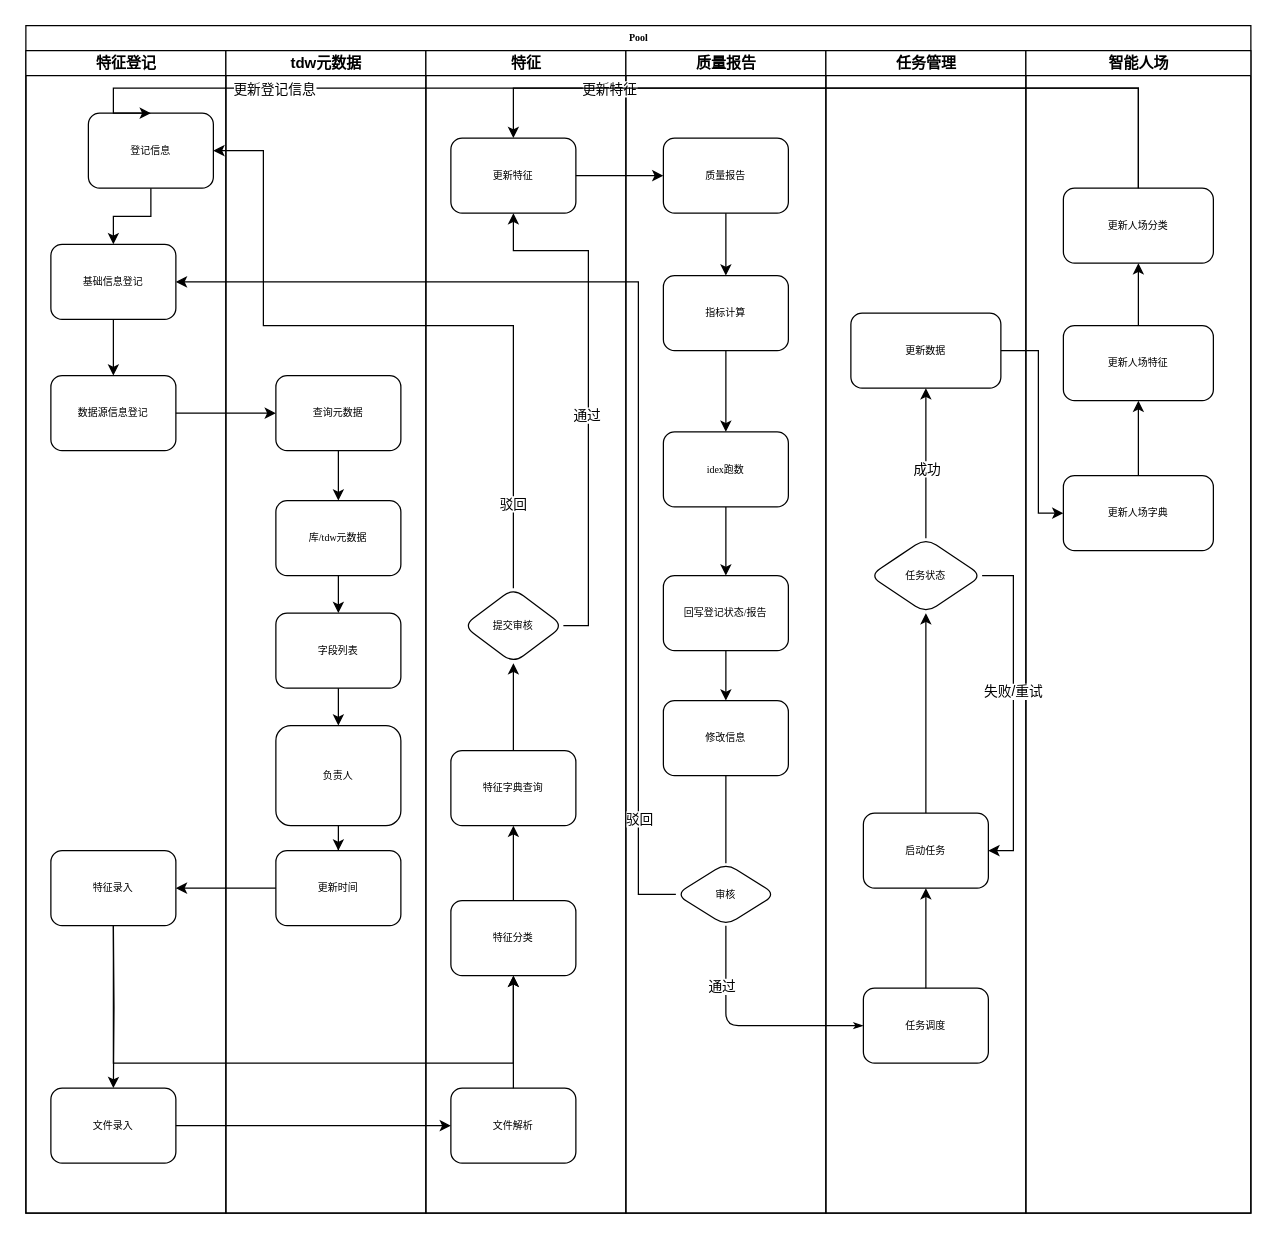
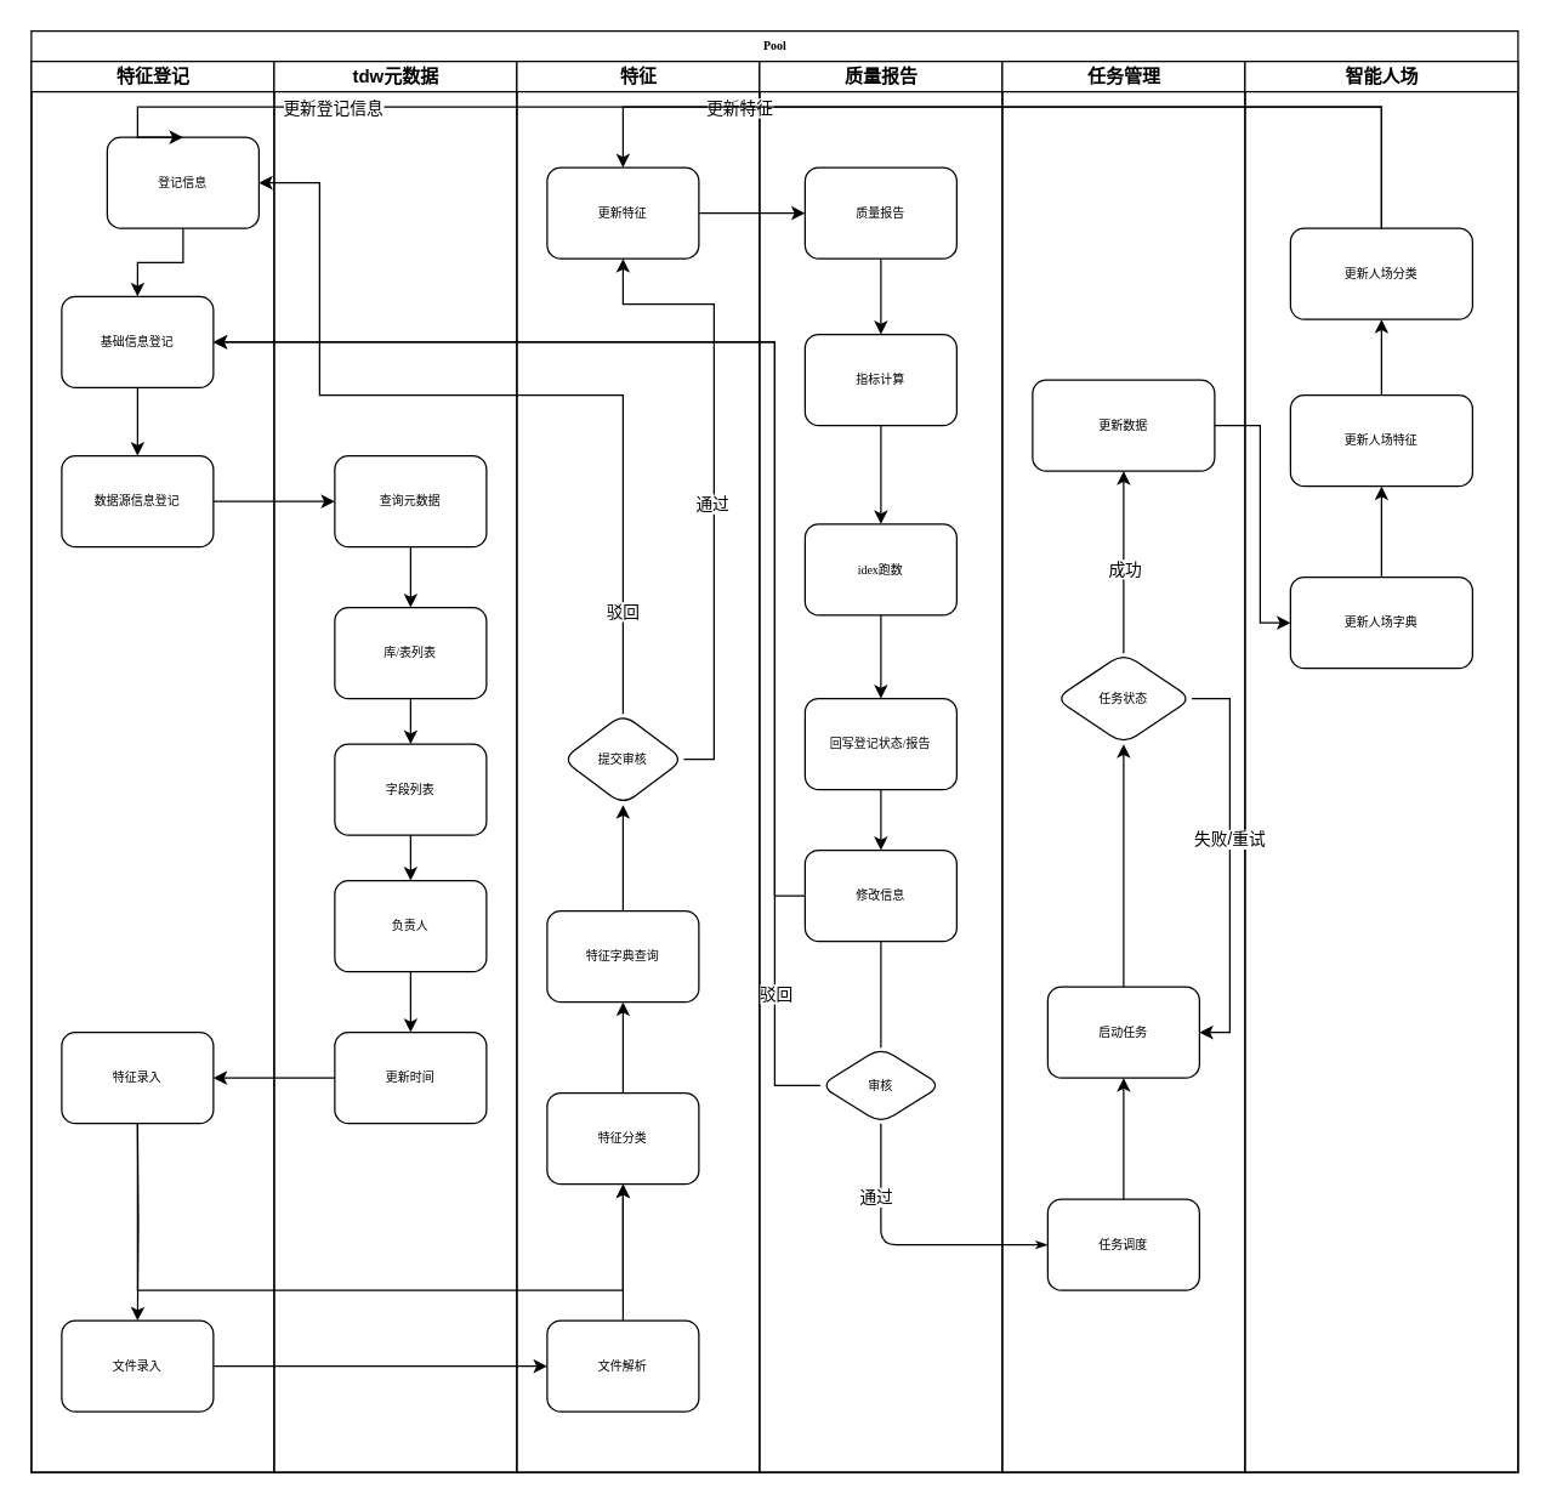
  <mxCell id="0" />
  <mxCell id="1" parent="0" />
  <mxCell id="2" value="Pool" style="swimlane;html=1;childLayout=stackLayout;startSize=20;rounded=0;shadow=0;labelBackgroundColor=none;strokeWidth=1;fontFamily=Verdana;fontSize=8;align=center;" parent="1" vertex="1"><mxGeometry x="20" y="20" width="980" height="950" as="geometry" /></mxCell>
  <mxCell id="3" value="特征登记" style="swimlane;html=1;startSize=20;" parent="2" vertex="1"><mxGeometry y="20" width="160" height="930" as="geometry" /></mxCell>
  <mxCell id="4" value="登记信息" style="rounded=1;whiteSpace=wrap;html=1;shadow=0;labelBackgroundColor=none;strokeWidth=1;fontFamily=Verdana;fontSize=8;align=center;" parent="3" vertex="1"><mxGeometry x="50" y="50" width="100" height="60" as="geometry" /></mxCell>
  <mxCell id="5" value="基础信息登记" style="rounded=1;whiteSpace=wrap;html=1;shadow=0;labelBackgroundColor=none;strokeWidth=1;fontFamily=Verdana;fontSize=8;align=center;" parent="3" vertex="1"><mxGeometry x="20" y="155" width="100" height="60" as="geometry" /></mxCell>
  <mxCell id="6" value="数据源信息登记" style="rounded=1;whiteSpace=wrap;html=1;shadow=0;labelBackgroundColor=none;strokeWidth=1;fontFamily=Verdana;fontSize=8;align=center;" parent="3" vertex="1"><mxGeometry x="20" y="260" width="100" height="60" as="geometry" /></mxCell>
  <mxCell id="7" value="" style="edgeStyle=orthogonalEdgeStyle;rounded=0;orthogonalLoop=1;jettySize=auto;html=1;" parent="3" source="5" target="6" edge="1"><mxGeometry relative="1" as="geometry" /></mxCell>
  <mxCell id="8" value="" style="edgeStyle=orthogonalEdgeStyle;rounded=0;orthogonalLoop=1;jettySize=auto;html=1;entryX=0.5;entryY=0;entryDx=0;entryDy=0;" parent="3" source="4" target="5" edge="1"><mxGeometry relative="1" as="geometry"><mxPoint x="70" y="160" as="targetPoint" /></mxGeometry></mxCell>
  <mxCell id="9" value="特征录入" style="rounded=1;whiteSpace=wrap;html=1;shadow=0;labelBackgroundColor=none;strokeWidth=1;fontFamily=Verdana;fontSize=8;align=center;" parent="3" vertex="1"><mxGeometry x="20" y="640" width="100" height="60" as="geometry" /></mxCell>
  <mxCell id="10" value="文件录入" style="rounded=1;whiteSpace=wrap;html=1;shadow=0;labelBackgroundColor=none;strokeWidth=1;fontFamily=Verdana;fontSize=8;align=center;" parent="3" vertex="1"><mxGeometry x="20" y="830" width="100" height="60" as="geometry" /></mxCell>
  <mxCell id="11" value="tdw元数据" style="swimlane;html=1;startSize=20;" parent="2" vertex="1"><mxGeometry x="160" y="20" width="160" height="930" as="geometry" /></mxCell>
  <mxCell id="12" value="查询元数据" style="rounded=1;whiteSpace=wrap;html=1;shadow=0;labelBackgroundColor=none;strokeWidth=1;fontFamily=Verdana;fontSize=8;align=center;" parent="11" vertex="1"><mxGeometry x="40" y="260" width="100" height="60" as="geometry" /></mxCell>
- <mxCell id="13" value="库/tdw元数据" style="rounded=1;whiteSpace=wrap;html=1;shadow=0;labelBackgroundColor=none;strokeWidth=1;fontFamily=Verdana;fontSize=8;align=center;" parent="11" vertex="1"><mxGeometry x="40" y="360" width="100" height="60" as="geometry" /></mxCell>
+ <mxCell id="13" value="库/表列表" style="rounded=1;whiteSpace=wrap;html=1;shadow=0;labelBackgroundColor=none;strokeWidth=1;fontFamily=Verdana;fontSize=8;align=center;" parent="11" vertex="1"><mxGeometry x="40" y="360" width="100" height="60" as="geometry" /></mxCell>
  <mxCell id="14" value="" style="edgeStyle=orthogonalEdgeStyle;rounded=0;orthogonalLoop=1;jettySize=auto;html=1;" parent="11" source="12" target="13" edge="1"><mxGeometry relative="1" as="geometry" /></mxCell>
  <mxCell id="15" value="字段列表" style="rounded=1;whiteSpace=wrap;html=1;shadow=0;labelBackgroundColor=none;strokeWidth=1;fontFamily=Verdana;fontSize=8;align=center;" parent="11" vertex="1"><mxGeometry x="40" y="450" width="100" height="60" as="geometry" /></mxCell>
  <mxCell id="16" value="" style="edgeStyle=orthogonalEdgeStyle;rounded=0;orthogonalLoop=1;jettySize=auto;html=1;" parent="11" source="13" target="15" edge="1"><mxGeometry relative="1" as="geometry" /></mxCell>
- <mxCell id="17" value="负责人" style="rounded=1;whiteSpace=wrap;html=1;shadow=0;labelBackgroundColor=none;strokeWidth=1;fontFamily=Verdana;fontSize=8;align=center;" parent="11" vertex="1"><mxGeometry x="40" y="540" width="100" height="80" as="geometry" /></mxCell>
+ <mxCell id="17" value="负责人" style="rounded=1;whiteSpace=wrap;html=1;shadow=0;labelBackgroundColor=none;strokeWidth=1;fontFamily=Verdana;fontSize=8;align=center;" parent="11" vertex="1"><mxGeometry x="40" y="540" width="100" height="60" as="geometry" /></mxCell>
  <mxCell id="18" value="" style="edgeStyle=orthogonalEdgeStyle;rounded=0;orthogonalLoop=1;jettySize=auto;html=1;" parent="11" source="15" target="17" edge="1"><mxGeometry relative="1" as="geometry" /></mxCell>
  <mxCell id="19" value="更新时间" style="rounded=1;whiteSpace=wrap;html=1;shadow=0;labelBackgroundColor=none;strokeWidth=1;fontFamily=Verdana;fontSize=8;align=center;" parent="11" vertex="1"><mxGeometry x="40" y="640" width="100" height="60" as="geometry" /></mxCell>
  <mxCell id="20" value="" style="edgeStyle=orthogonalEdgeStyle;rounded=0;orthogonalLoop=1;jettySize=auto;html=1;" parent="11" source="17" target="19" edge="1"><mxGeometry relative="1" as="geometry" /></mxCell>
  <mxCell id="21" value="特征" style="swimlane;html=1;startSize=20;" parent="2" vertex="1"><mxGeometry x="320" y="20" width="160" height="930" as="geometry" /></mxCell>
  <mxCell id="22" value="特征分类" style="rounded=1;whiteSpace=wrap;html=1;shadow=0;labelBackgroundColor=none;strokeWidth=1;fontFamily=Verdana;fontSize=8;align=center;" parent="21" vertex="1"><mxGeometry x="20" y="680" width="100" height="60" as="geometry" /></mxCell>
  <mxCell id="23" value="特征字典查询" style="rounded=1;whiteSpace=wrap;html=1;shadow=0;labelBackgroundColor=none;strokeWidth=1;fontFamily=Verdana;fontSize=8;align=center;" parent="21" vertex="1"><mxGeometry x="20" y="560" width="100" height="60" as="geometry" /></mxCell>
  <mxCell id="24" value="" style="edgeStyle=orthogonalEdgeStyle;rounded=0;orthogonalLoop=1;jettySize=auto;html=1;" parent="21" source="22" target="23" edge="1"><mxGeometry relative="1" as="geometry" /></mxCell>
  <mxCell id="25" value="文件解析" style="rounded=1;whiteSpace=wrap;html=1;shadow=0;labelBackgroundColor=none;strokeWidth=1;fontFamily=Verdana;fontSize=8;align=center;" parent="21" vertex="1"><mxGeometry x="20" y="830" width="100" height="60" as="geometry" /></mxCell>
  <mxCell id="26" value="" style="edgeStyle=orthogonalEdgeStyle;rounded=0;orthogonalLoop=1;jettySize=auto;html=1;exitX=0.5;exitY=0;exitDx=0;exitDy=0;entryX=0.5;entryY=1;entryDx=0;entryDy=0;" parent="21" source="25" target="22" edge="1"><mxGeometry relative="1" as="geometry"><mxPoint x="-240" y="710" as="sourcePoint" /><mxPoint x="80" y="780" as="targetPoint" /><Array as="points"><mxPoint x="70" y="790" /><mxPoint x="70" y="790" /></Array></mxGeometry></mxCell>
  <mxCell id="27" value="更新特征" style="rounded=1;whiteSpace=wrap;html=1;shadow=0;labelBackgroundColor=none;strokeWidth=1;fontFamily=Verdana;fontSize=8;align=center;" parent="21" vertex="1"><mxGeometry x="20" y="70" width="100" height="60" as="geometry" /></mxCell>
  <mxCell id="28" value="质量报告" style="swimlane;html=1;startSize=20;" parent="2" vertex="1"><mxGeometry x="480" y="20" width="160" height="930" as="geometry" /></mxCell>
  <mxCell id="29" value="质量报告" style="rounded=1;whiteSpace=wrap;html=1;shadow=0;labelBackgroundColor=none;strokeWidth=1;fontFamily=Verdana;fontSize=8;align=center;" parent="28" vertex="1"><mxGeometry x="30" y="70" width="100" height="60" as="geometry" /></mxCell>
  <mxCell id="30" value="指标计算" style="rounded=1;whiteSpace=wrap;html=1;shadow=0;labelBackgroundColor=none;strokeWidth=1;fontFamily=Verdana;fontSize=8;align=center;" parent="28" vertex="1"><mxGeometry x="30" y="180" width="100" height="60" as="geometry" /></mxCell>
  <mxCell id="31" value="" style="edgeStyle=orthogonalEdgeStyle;rounded=0;orthogonalLoop=1;jettySize=auto;html=1;" parent="28" source="29" target="30" edge="1"><mxGeometry relative="1" as="geometry" /></mxCell>
  <mxCell id="32" value="idex跑数" style="rounded=1;whiteSpace=wrap;html=1;shadow=0;labelBackgroundColor=none;strokeWidth=1;fontFamily=Verdana;fontSize=8;align=center;" parent="28" vertex="1"><mxGeometry x="30" y="305" width="100" height="60" as="geometry" /></mxCell>
  <mxCell id="33" value="" style="edgeStyle=orthogonalEdgeStyle;rounded=0;orthogonalLoop=1;jettySize=auto;html=1;" parent="28" source="30" target="32" edge="1"><mxGeometry relative="1" as="geometry" /></mxCell>
  <mxCell id="34" value="回写登记状态/报告" style="rounded=1;whiteSpace=wrap;html=1;shadow=0;labelBackgroundColor=none;strokeWidth=1;fontFamily=Verdana;fontSize=8;align=center;" parent="28" vertex="1"><mxGeometry x="30" y="420" width="100" height="60" as="geometry" /></mxCell>
  <mxCell id="35" value="" style="edgeStyle=orthogonalEdgeStyle;rounded=0;orthogonalLoop=1;jettySize=auto;html=1;" parent="28" source="32" target="34" edge="1"><mxGeometry relative="1" as="geometry" /></mxCell>
  <mxCell id="36" value="修改信息" style="rounded=1;whiteSpace=wrap;html=1;shadow=0;labelBackgroundColor=none;strokeWidth=1;fontFamily=Verdana;fontSize=8;align=center;" parent="28" vertex="1"><mxGeometry x="30" y="520" width="100" height="60" as="geometry" /></mxCell>
  <mxCell id="37" value="" style="edgeStyle=orthogonalEdgeStyle;rounded=0;orthogonalLoop=1;jettySize=auto;html=1;" parent="28" source="34" target="36" edge="1"><mxGeometry relative="1" as="geometry" /></mxCell>
  <mxCell id="38" value="" style="edgeStyle=orthogonalEdgeStyle;rounded=0;orthogonalLoop=1;jettySize=auto;html=1;" parent="2" source="6" target="12" edge="1"><mxGeometry relative="1" as="geometry" /></mxCell>
  <mxCell id="39" value="" style="edgeStyle=orthogonalEdgeStyle;rounded=0;orthogonalLoop=1;jettySize=auto;html=1;" parent="2" source="19" target="9" edge="1"><mxGeometry relative="1" as="geometry" /></mxCell>
  <mxCell id="40" value="" style="edgeStyle=orthogonalEdgeStyle;rounded=0;orthogonalLoop=1;jettySize=auto;html=1;" parent="2" source="9" target="22" edge="1"><mxGeometry relative="1" as="geometry"><Array as="points"><mxPoint x="70" y="830" /><mxPoint x="390" y="830" /></Array></mxGeometry></mxCell>
  <mxCell id="41" value="" style="edgeStyle=orthogonalEdgeStyle;rounded=0;orthogonalLoop=1;jettySize=auto;html=1;" parent="2" source="10" target="25" edge="1"><mxGeometry relative="1" as="geometry" /></mxCell>
+ <mxCell id="42" value="" style="edgeStyle=orthogonalEdgeStyle;rounded=0;orthogonalLoop=1;jettySize=auto;html=1;entryX=1;entryY=0.5;entryDx=0;entryDy=0;" parent="2" source="36" target="5" edge="1"><mxGeometry relative="1" as="geometry"><mxPoint x="560" y="680" as="targetPoint" /><Array as="points"><mxPoint x="490" y="570" /><mxPoint x="490" y="205" /></Array></mxGeometry></mxCell>
  <mxCell id="43" value="" style="edgeStyle=orthogonalEdgeStyle;rounded=0;orthogonalLoop=1;jettySize=auto;html=1;entryX=0;entryY=0.5;entryDx=0;entryDy=0;" parent="2" source="27" target="29" edge="1"><mxGeometry relative="1" as="geometry"><mxPoint x="520" y="130" as="targetPoint" /></mxGeometry></mxCell>
  <mxCell id="44" value="" style="edgeStyle=orthogonalEdgeStyle;rounded=0;orthogonalLoop=1;jettySize=auto;html=1;entryX=0.5;entryY=0;entryDx=0;entryDy=0;exitX=0.5;exitY=0;exitDx=0;exitDy=0;startArrow=none;" parent="2" source="56" target="27" edge="1"><mxGeometry relative="1" as="geometry"><mxPoint x="720" y="220" as="sourcePoint" /><mxPoint x="80" y="80" as="targetPoint" /><Array as="points"><mxPoint x="890" y="50" /><mxPoint x="390" y="50" /></Array></mxGeometry></mxCell>
  <mxCell id="45" value="更新特征" style="edgeLabel;html=1;align=center;verticalAlign=middle;resizable=0;points=[];" parent="44" vertex="1" connectable="0"><mxGeometry x="0.625" relative="1" as="geometry"><mxPoint as="offset" /></mxGeometry></mxCell>
  <mxCell id="46" value="任务管理" style="swimlane;html=1;startSize=20;" parent="2" vertex="1"><mxGeometry x="640" y="20" width="160" height="930" as="geometry" /></mxCell>
  <mxCell id="47" value="任务调度" style="rounded=1;whiteSpace=wrap;html=1;shadow=0;labelBackgroundColor=none;strokeWidth=1;fontFamily=Verdana;fontSize=8;align=center;" parent="46" vertex="1"><mxGeometry x="30" y="750" width="100" height="60" as="geometry" /></mxCell>
  <mxCell id="48" value="任务状态" style="rhombus;whiteSpace=wrap;html=1;rounded=1;shadow=0;fontFamily=Verdana;fontSize=8;strokeWidth=1;" parent="46" vertex="1"><mxGeometry x="35" y="390" width="90" height="60" as="geometry" /></mxCell>
  <mxCell id="49" value="更新数据" style="whiteSpace=wrap;html=1;rounded=1;shadow=0;fontFamily=Verdana;fontSize=8;strokeWidth=1;" parent="46" vertex="1"><mxGeometry x="20" y="210" width="120" height="60" as="geometry" /></mxCell>
  <mxCell id="50" value="" style="edgeStyle=orthogonalEdgeStyle;rounded=0;orthogonalLoop=1;jettySize=auto;html=1;" parent="46" source="48" target="49" edge="1"><mxGeometry relative="1" as="geometry" /></mxCell>
  <mxCell id="51" value="成功" style="edgeLabel;html=1;align=center;verticalAlign=middle;resizable=0;points=[];" parent="50" vertex="1" connectable="0"><mxGeometry x="-0.075" relative="1" as="geometry"><mxPoint as="offset" /></mxGeometry></mxCell>
  <mxCell id="52" value="智能人场" style="swimlane;html=1;startSize=20;" vertex="1" parent="2"><mxGeometry x="800" y="20" width="180" height="930" as="geometry" /></mxCell>
  <mxCell id="53" value="更新人场字典" style="whiteSpace=wrap;html=1;rounded=1;shadow=0;fontFamily=Verdana;fontSize=8;strokeWidth=1;" vertex="1" parent="52"><mxGeometry x="30" y="340" width="120" height="60" as="geometry" /></mxCell>
  <mxCell id="54" value="更新人场特征" style="whiteSpace=wrap;html=1;rounded=1;shadow=0;fontFamily=Verdana;fontSize=8;strokeWidth=1;" vertex="1" parent="52"><mxGeometry x="30" y="220" width="120" height="60" as="geometry" /></mxCell>
  <mxCell id="55" value="" style="edgeStyle=orthogonalEdgeStyle;rounded=0;orthogonalLoop=1;jettySize=auto;html=1;" edge="1" parent="52" source="53" target="54"><mxGeometry relative="1" as="geometry" /></mxCell>
  <mxCell id="56" value="更新人场分类" style="whiteSpace=wrap;html=1;rounded=1;shadow=0;fontFamily=Verdana;fontSize=8;strokeWidth=1;" vertex="1" parent="52"><mxGeometry x="30" y="110" width="120" height="60" as="geometry" /></mxCell>
  <mxCell id="57" value="" style="edgeStyle=orthogonalEdgeStyle;rounded=0;orthogonalLoop=1;jettySize=auto;html=1;" edge="1" parent="52" source="54" target="56"><mxGeometry relative="1" as="geometry" /></mxCell>
  <mxCell id="58" value="" style="edgeStyle=orthogonalEdgeStyle;rounded=0;orthogonalLoop=1;jettySize=auto;html=1;entryX=0.5;entryY=0;entryDx=0;entryDy=0;exitX=0.5;exitY=0;exitDx=0;exitDy=0;startArrow=none;" edge="1" parent="2" source="56" target="4"><mxGeometry relative="1" as="geometry"><mxPoint x="900" y="140" as="sourcePoint" /><mxPoint x="400" y="100" as="targetPoint" /><Array as="points"><mxPoint x="890" y="50" /><mxPoint x="70" y="50" /></Array></mxGeometry></mxCell>
  <mxCell id="59" value="更新登记信息" style="edgeLabel;html=1;align=center;verticalAlign=middle;resizable=0;points=[];" vertex="1" connectable="0" parent="58"><mxGeometry x="0.625" relative="1" as="geometry"><mxPoint as="offset" /></mxGeometry></mxCell>
  <mxCell id="60" value="" style="edgeStyle=orthogonalEdgeStyle;rounded=0;orthogonalLoop=1;jettySize=auto;html=1;" edge="1" parent="2" source="49" target="53"><mxGeometry relative="1" as="geometry"><Array as="points"><mxPoint x="810" y="260" /><mxPoint x="810" y="390" /></Array></mxGeometry></mxCell>
  <mxCell id="61" value="" style="edgeStyle=orthogonalEdgeStyle;rounded=0;orthogonalLoop=1;jettySize=auto;html=1;entryX=0.5;entryY=0;entryDx=0;entryDy=0;" parent="1" target="10" edge="1"><mxGeometry relative="1" as="geometry"><mxPoint x="90" y="740" as="sourcePoint" /><mxPoint x="150" y="720" as="targetPoint" /></mxGeometry></mxCell>
  <mxCell id="62" value="" style="edgeStyle=orthogonalEdgeStyle;rounded=0;orthogonalLoop=1;jettySize=auto;html=1;entryX=1;entryY=0.5;entryDx=0;entryDy=0;" parent="1" source="66" target="4" edge="1"><mxGeometry relative="1" as="geometry"><mxPoint x="410" y="170" as="targetPoint" /><Array as="points"><mxPoint x="410" y="260" /><mxPoint x="210" y="260" /><mxPoint x="210" y="120" /></Array></mxGeometry></mxCell>
  <mxCell id="63" value="驳回" style="edgeLabel;html=1;align=center;verticalAlign=middle;resizable=0;points=[];" parent="62" vertex="1" connectable="0"><mxGeometry x="-0.771" y="1" relative="1" as="geometry"><mxPoint as="offset" /></mxGeometry></mxCell>
  <mxCell id="64" value="" style="edgeStyle=orthogonalEdgeStyle;rounded=0;orthogonalLoop=1;jettySize=auto;html=1;entryX=0.5;entryY=1;entryDx=0;entryDy=0;" parent="1" source="66" target="27" edge="1"><mxGeometry relative="1" as="geometry"><mxPoint x="510" y="500" as="targetPoint" /><Array as="points"><mxPoint x="470" y="500" /><mxPoint x="470" y="200" /><mxPoint x="410" y="200" /></Array></mxGeometry></mxCell>
  <mxCell id="65" value="通过" style="edgeLabel;html=1;align=center;verticalAlign=middle;resizable=0;points=[];" parent="64" vertex="1" connectable="0"><mxGeometry x="-0.077" y="2" relative="1" as="geometry"><mxPoint as="offset" /></mxGeometry></mxCell>
  <mxCell id="66" value="提交审核" style="rhombus;whiteSpace=wrap;html=1;rounded=1;shadow=0;fontFamily=Verdana;fontSize=8;strokeWidth=1;" parent="1" vertex="1"><mxGeometry x="370" y="470" width="80" height="60" as="geometry" /></mxCell>
  <mxCell id="67" value="" style="edgeStyle=orthogonalEdgeStyle;rounded=0;orthogonalLoop=1;jettySize=auto;html=1;" parent="1" source="23" target="66" edge="1"><mxGeometry relative="1" as="geometry" /></mxCell>
  <mxCell id="68" value="" style="edgeStyle=orthogonalEdgeStyle;rounded=0;orthogonalLoop=1;jettySize=auto;html=1;entryX=1;entryY=0.5;entryDx=0;entryDy=0;" parent="1" source="70" target="5" edge="1"><mxGeometry relative="1" as="geometry"><mxPoint x="480" y="715" as="targetPoint" /><Array as="points"><mxPoint x="510" y="715" /><mxPoint x="510" y="225" /></Array></mxGeometry></mxCell>
  <mxCell id="69" value="驳回" style="edgeLabel;html=1;align=center;verticalAlign=middle;resizable=0;points=[];" parent="68" vertex="1" connectable="0"><mxGeometry x="-0.795" relative="1" as="geometry"><mxPoint as="offset" /></mxGeometry></mxCell>
  <mxCell id="70" value="审核" style="rhombus;whiteSpace=wrap;html=1;rounded=1;shadow=0;fontFamily=Verdana;fontSize=8;strokeWidth=1;" parent="1" vertex="1"><mxGeometry x="540" y="690" width="80" height="50" as="geometry" /></mxCell>
  <mxCell id="71" value="" style="edgeStyle=orthogonalEdgeStyle;rounded=0;orthogonalLoop=1;jettySize=auto;html=1;endArrow=none;" parent="1" source="36" target="70" edge="1"><mxGeometry relative="1" as="geometry" /></mxCell>
  <mxCell id="72" value="" style="edgeStyle=orthogonalEdgeStyle;rounded=1;html=1;labelBackgroundColor=none;startArrow=none;startFill=0;startSize=5;endArrow=classicThin;endFill=1;endSize=5;jettySize=auto;orthogonalLoop=1;strokeWidth=1;fontFamily=Verdana;fontSize=8;exitX=0.5;exitY=1;exitDx=0;exitDy=0;entryX=0;entryY=0.5;entryDx=0;entryDy=0;" parent="1" source="70" target="47" edge="1"><mxGeometry relative="1" as="geometry"><mxPoint x="850" y="710" as="targetPoint" /></mxGeometry></mxCell>
  <mxCell id="73" value="通过" style="edgeLabel;html=1;align=center;verticalAlign=middle;resizable=0;points=[];" parent="72" vertex="1" connectable="0"><mxGeometry x="-0.5" y="-4" relative="1" as="geometry"><mxPoint as="offset" /></mxGeometry></mxCell>
  <mxCell id="74" value="" style="edgeStyle=orthogonalEdgeStyle;rounded=0;orthogonalLoop=1;jettySize=auto;html=1;" parent="1" source="75" target="48" edge="1"><mxGeometry relative="1" as="geometry" /></mxCell>
  <mxCell id="75" value="启动任务" style="rounded=1;whiteSpace=wrap;html=1;shadow=0;labelBackgroundColor=none;strokeWidth=1;fontFamily=Verdana;fontSize=8;align=center;" parent="1" vertex="1"><mxGeometry x="690" y="650" width="100" height="60" as="geometry" /></mxCell>
  <mxCell id="76" value="" style="edgeStyle=orthogonalEdgeStyle;rounded=0;orthogonalLoop=1;jettySize=auto;html=1;" parent="1" source="47" target="75" edge="1"><mxGeometry relative="1" as="geometry" /></mxCell>
  <mxCell id="77" value="" style="edgeStyle=orthogonalEdgeStyle;rounded=0;orthogonalLoop=1;jettySize=auto;html=1;entryX=1;entryY=0.5;entryDx=0;entryDy=0;" parent="1" source="48" target="75" edge="1"><mxGeometry relative="1" as="geometry"><mxPoint x="850" y="550" as="targetPoint" /><Array as="points"><mxPoint x="810" y="460" /><mxPoint x="810" y="680" /></Array></mxGeometry></mxCell>
  <mxCell id="78" value="失败/重试" style="edgeLabel;html=1;align=center;verticalAlign=middle;resizable=0;points=[];" parent="77" vertex="1" connectable="0"><mxGeometry x="-0.12" y="-1" relative="1" as="geometry"><mxPoint as="offset" /></mxGeometry></mxCell>
